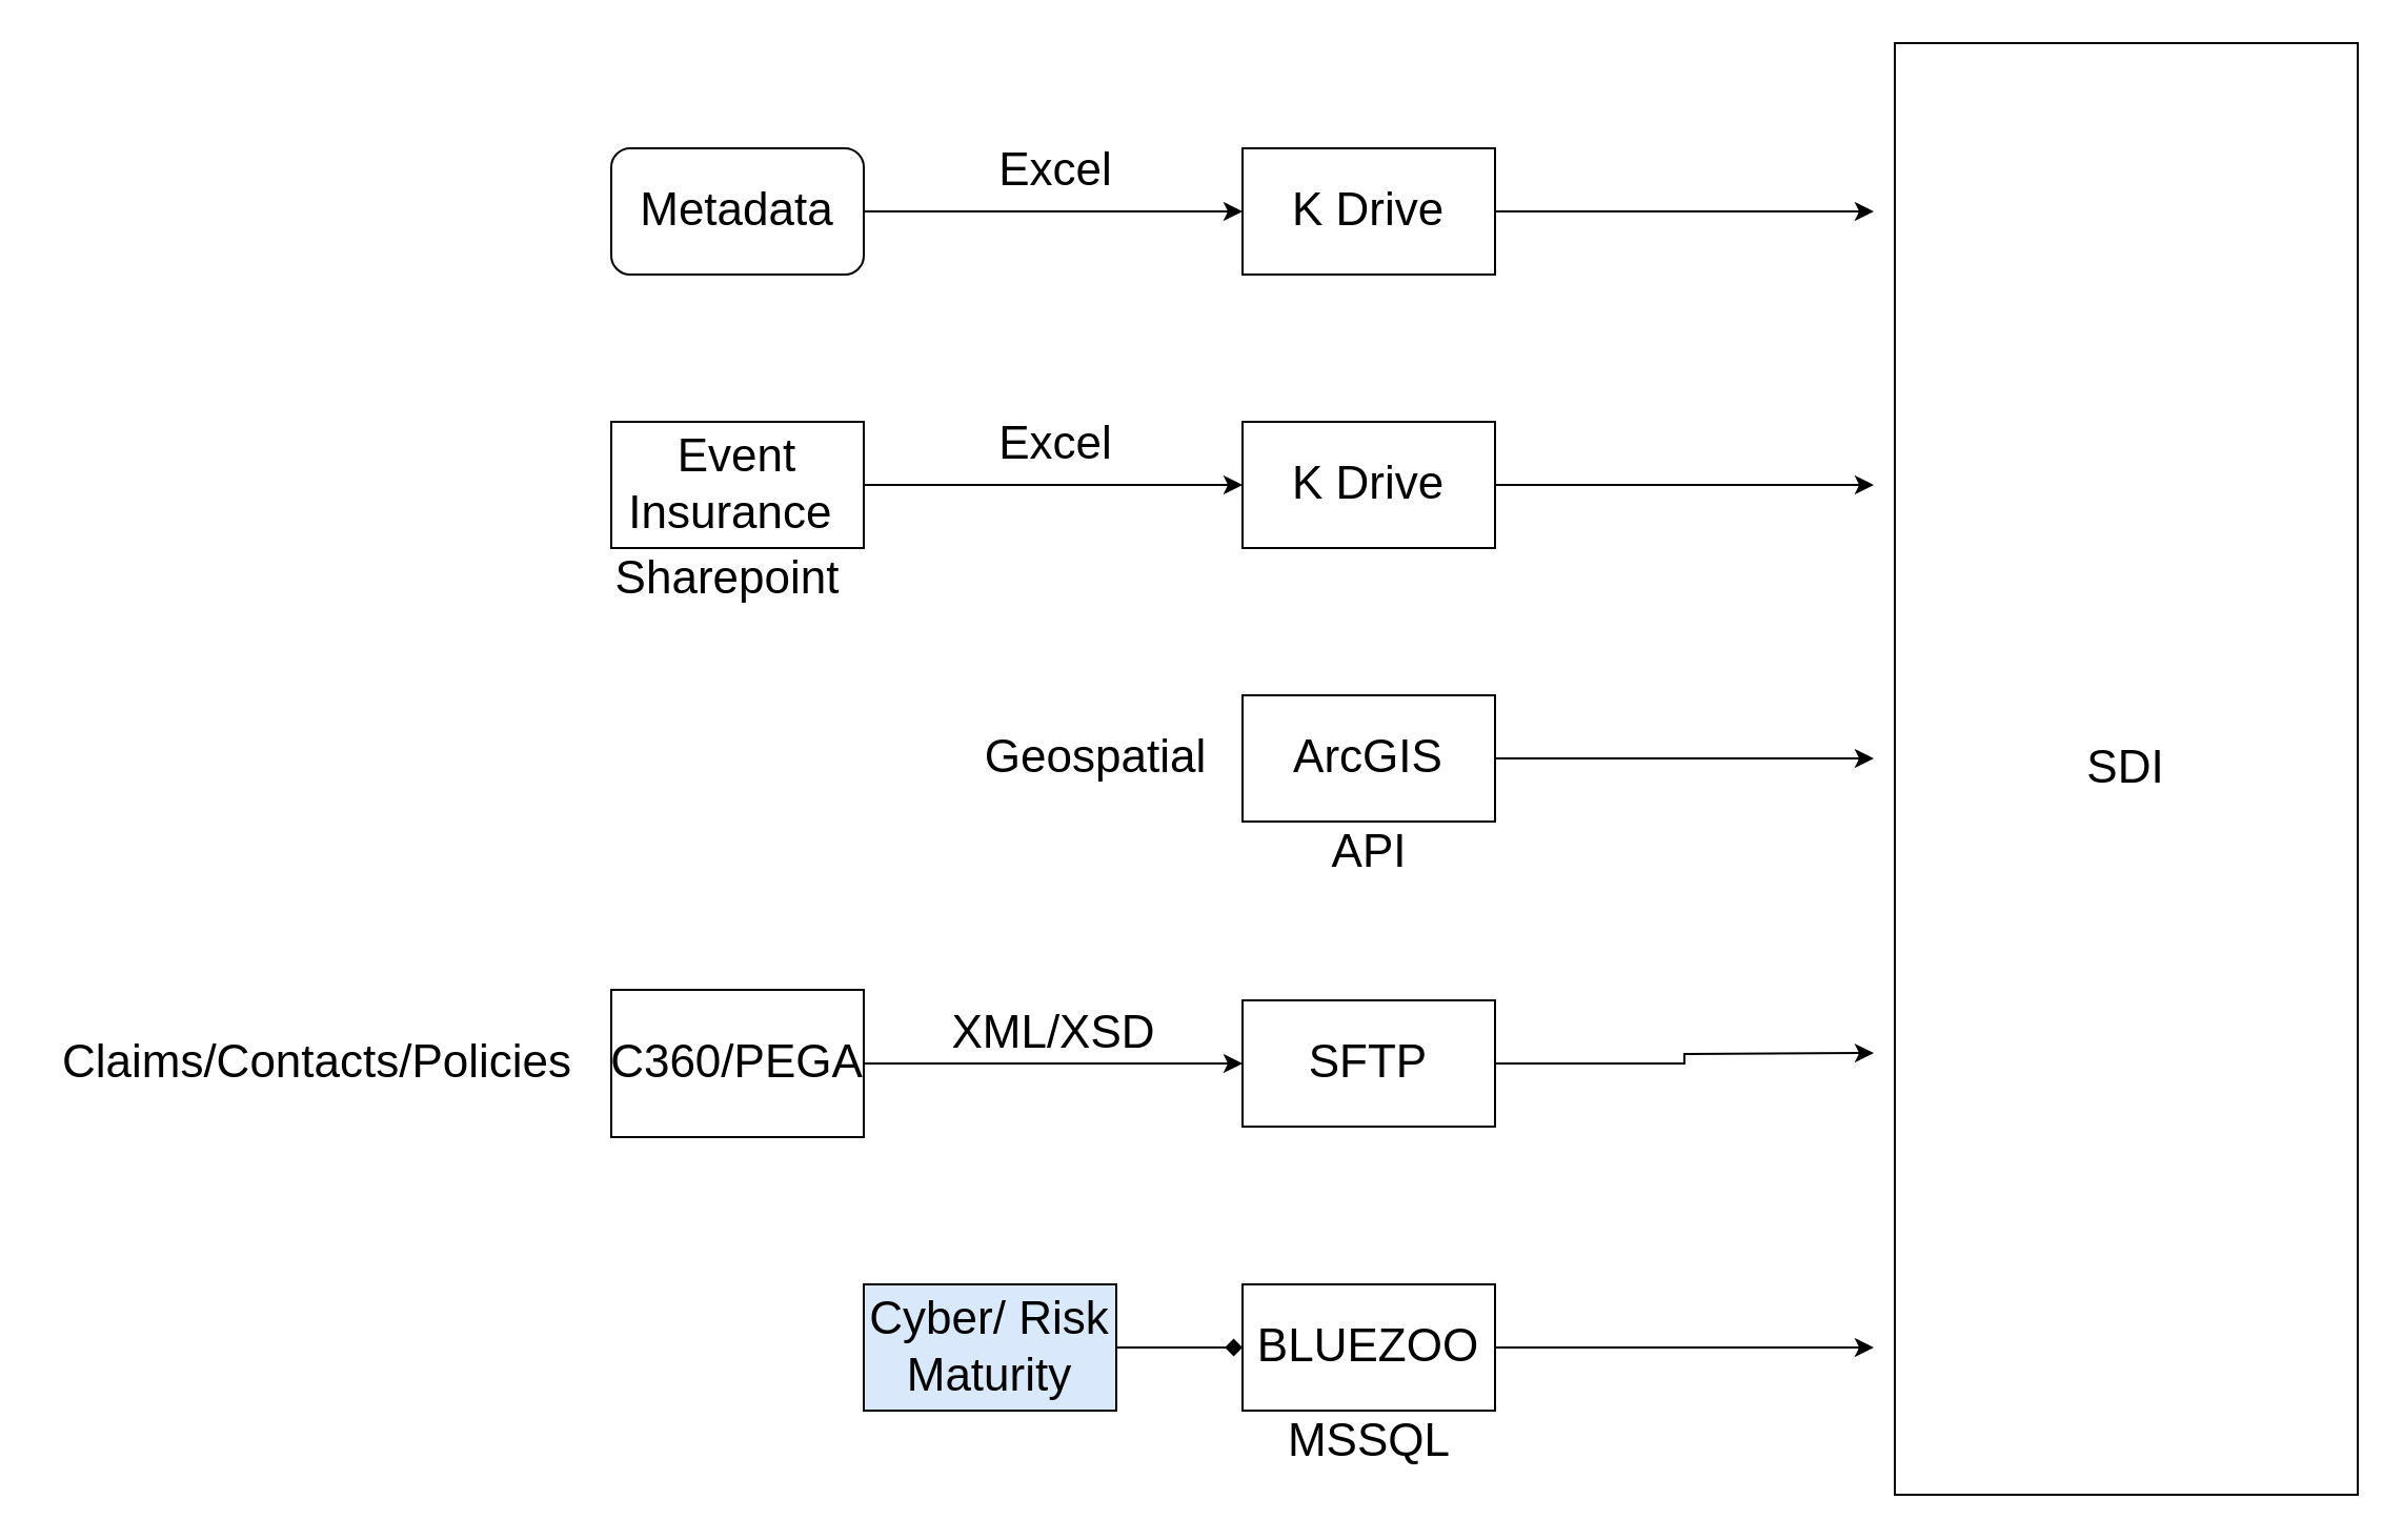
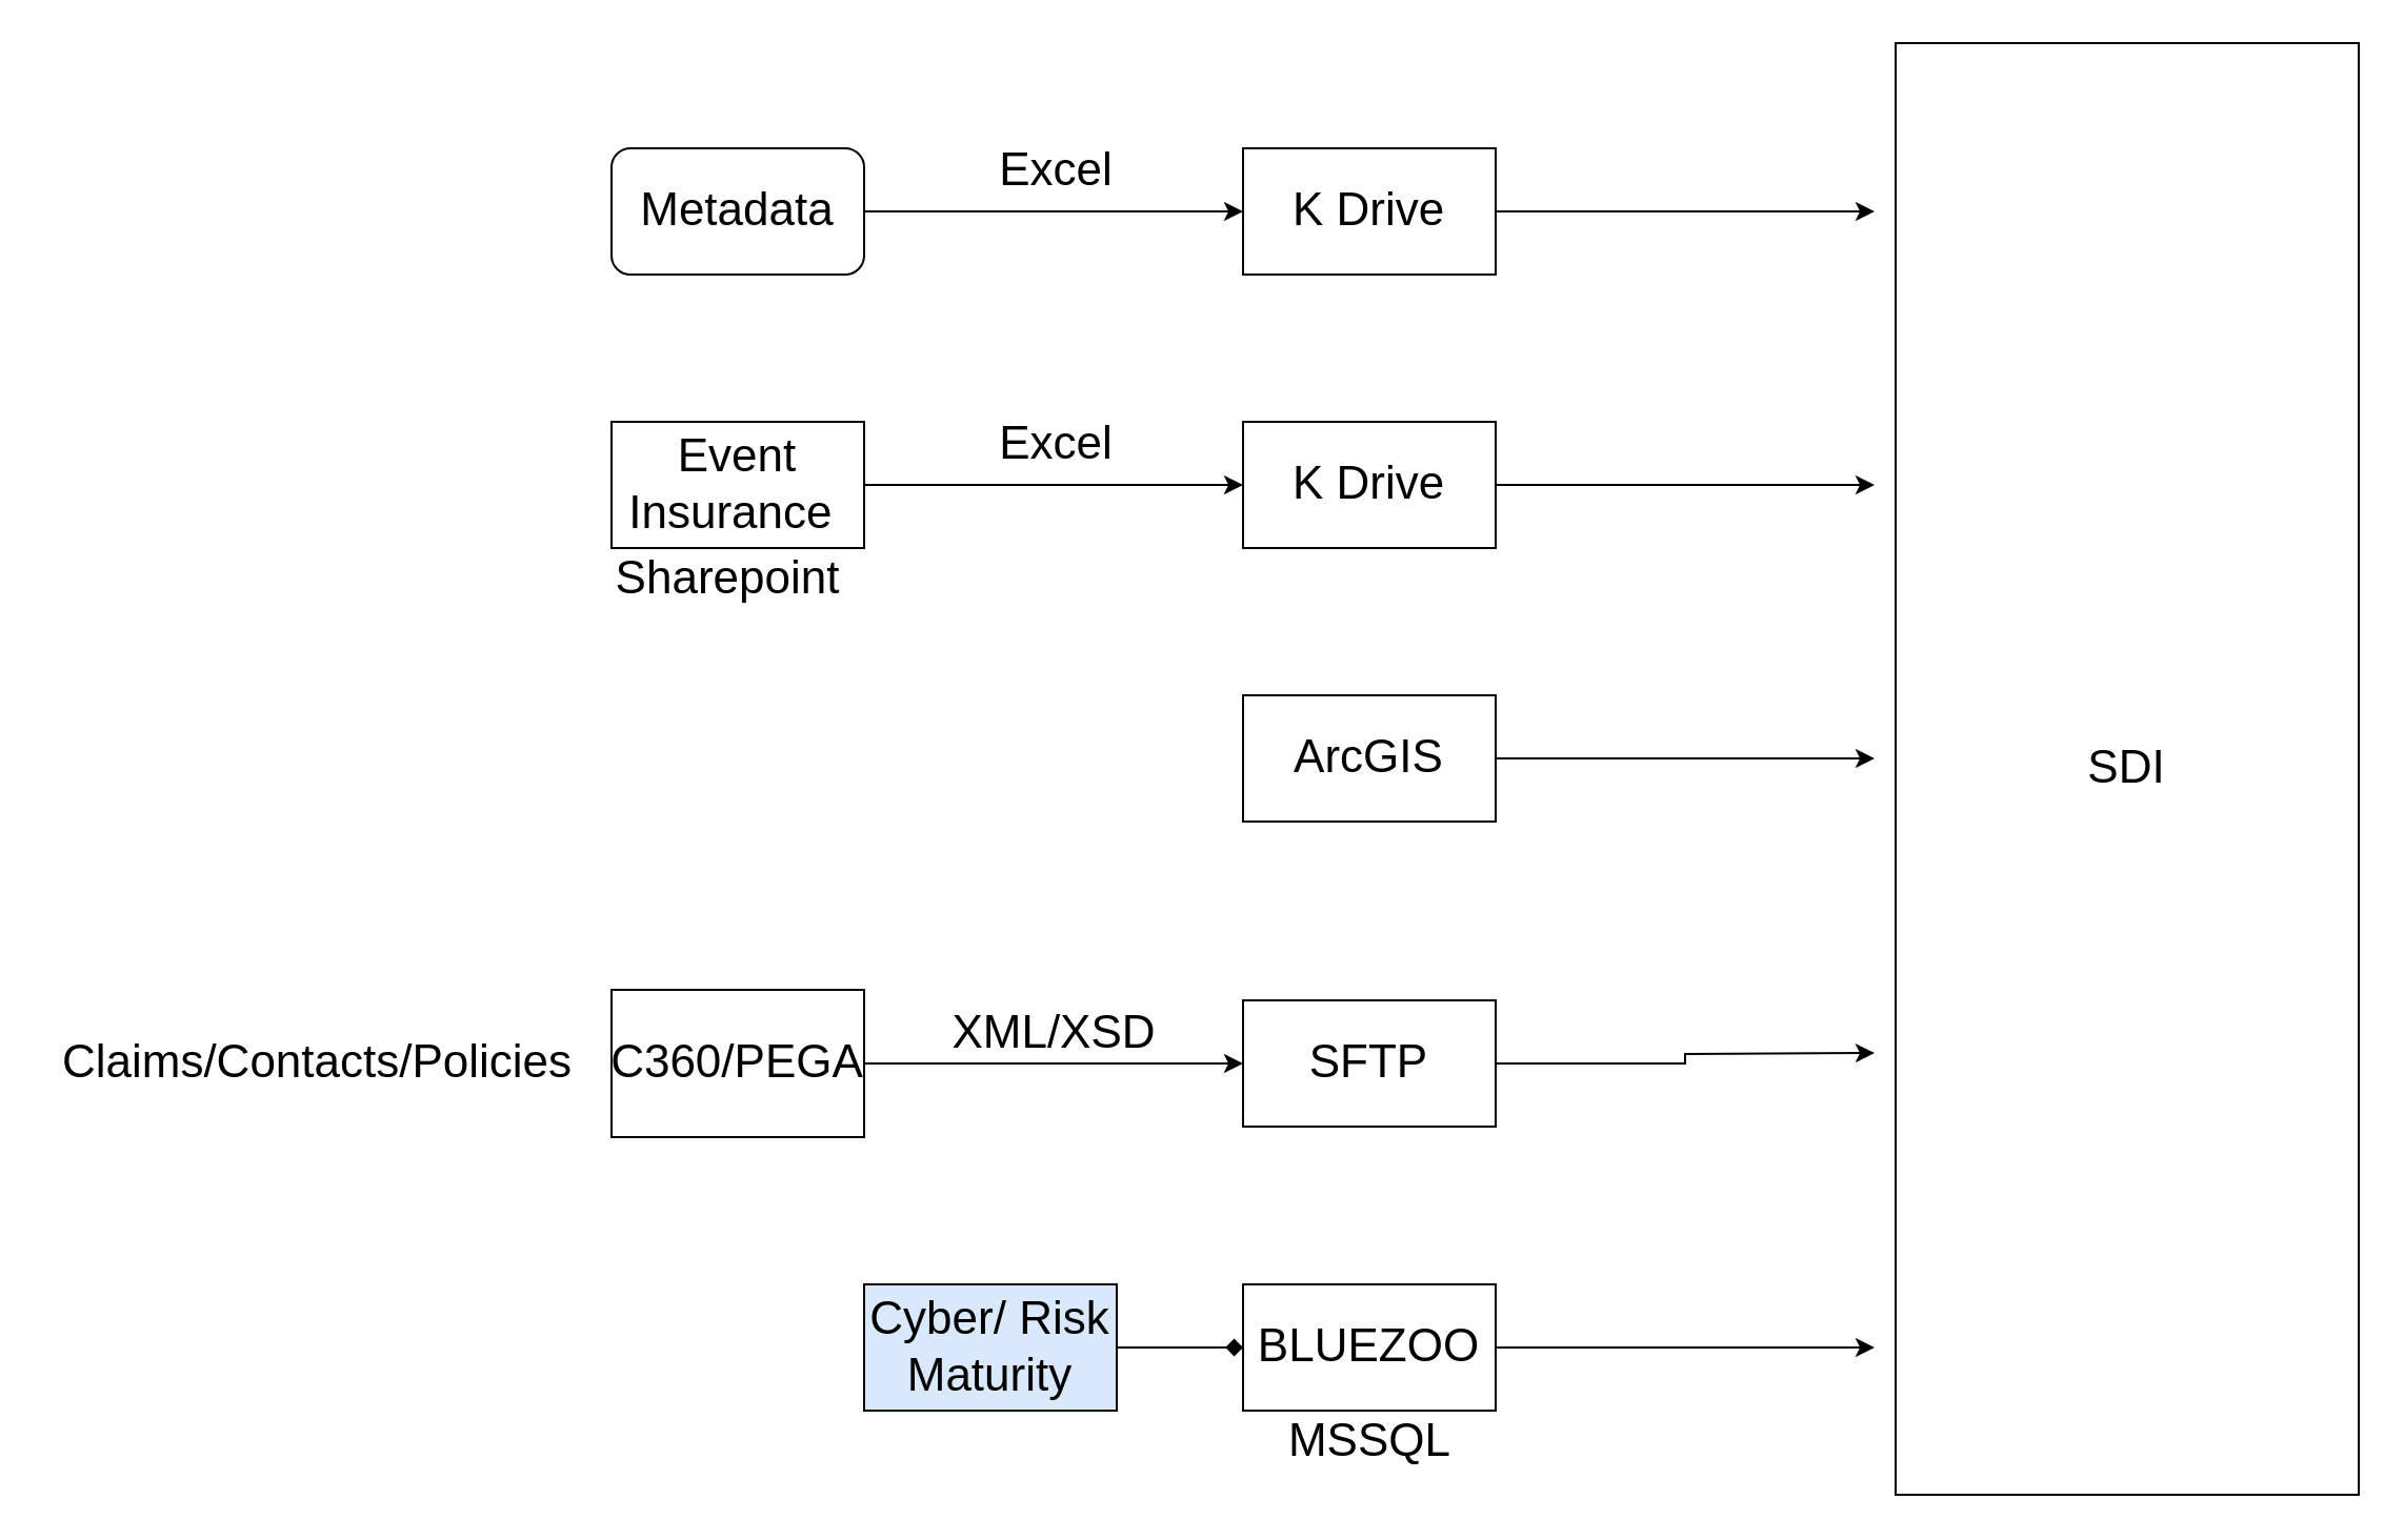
  <mxCell id="0" />
  <mxCell id="1" parent="0" />
  <mxCell id="2" value="SDI" style="rounded=0;whiteSpace=wrap;html=1;fontSize=22;" parent="1" vertex="1"><mxGeometry x="900" y="20" width="220" height="690" as="geometry" /></mxCell>
  <mxCell id="3" style="edgeStyle=orthogonalEdgeStyle;rounded=0;orthogonalLoop=1;jettySize=auto;html=1;exitX=1;exitY=0.5;exitDx=0;exitDy=0;fontSize=22;" parent="1" source="5" edge="1"><mxGeometry relative="1" as="geometry"><mxPoint x="590" y="505" as="targetPoint" /></mxGeometry></mxCell>
  <mxCell id="4" value="XML/XSD" style="edgeLabel;html=1;align=center;verticalAlign=middle;resizable=0;points=[];fontSize=22;" parent="3" vertex="1" connectable="0"><mxGeometry x="0.133" y="9" relative="1" as="geometry"><mxPoint x="-12" y="-6" as="offset" /></mxGeometry></mxCell>
  <mxCell id="5" value="C360/PEGA" style="rounded=0;whiteSpace=wrap;html=1;fontSize=22;" parent="1" vertex="1"><mxGeometry x="290" y="470" width="120" height="70" as="geometry" /></mxCell>
  <mxCell id="6" style="edgeStyle=orthogonalEdgeStyle;rounded=0;orthogonalLoop=1;jettySize=auto;html=1;fontSize=22;" parent="1" source="7" edge="1"><mxGeometry relative="1" as="geometry"><mxPoint x="890" y="500" as="targetPoint" /></mxGeometry></mxCell>
  <mxCell id="7" value="SFTP" style="rounded=0;whiteSpace=wrap;html=1;fontSize=22;" parent="1" vertex="1"><mxGeometry x="590" y="475" width="120" height="60" as="geometry" /></mxCell>
  <mxCell id="8" style="edgeStyle=orthogonalEdgeStyle;rounded=0;orthogonalLoop=1;jettySize=auto;html=1;entryX=0;entryY=0.5;entryDx=0;entryDy=0;fontSize=22;endArrow=diamond;" parent="1" source="9" target="10" edge="1"><mxGeometry relative="1" as="geometry" /></mxCell>
  <mxCell id="9" value="Cyber/ Risk Maturity" style="rounded=0;whiteSpace=wrap;html=1;fontSize=22;fillColor=#dae8fc;" parent="1" vertex="1"><mxGeometry x="410" y="610" width="120" height="60" as="geometry" /></mxCell>
  <mxCell id="10" value="BLUEZOO" style="rounded=0;whiteSpace=wrap;html=1;fontSize=22;" parent="1" vertex="1"><mxGeometry x="590" y="610" width="120" height="60" as="geometry" /></mxCell>
  <mxCell id="11" style="edgeStyle=orthogonalEdgeStyle;rounded=0;orthogonalLoop=1;jettySize=auto;html=1;fontSize=22;" parent="1" edge="1"><mxGeometry relative="1" as="geometry"><mxPoint x="710" y="640" as="sourcePoint" /><mxPoint x="890" y="640" as="targetPoint" /></mxGeometry></mxCell>
  <mxCell id="12" value="MSSQL" style="text;html=1;align=center;verticalAlign=middle;resizable=0;points=[];autosize=1;strokeColor=none;fillColor=none;fontSize=22;" parent="1" vertex="1"><mxGeometry x="605" y="670" width="90" height="30" as="geometry" /></mxCell>
  <mxCell id="13" style="edgeStyle=orthogonalEdgeStyle;rounded=0;orthogonalLoop=1;jettySize=auto;html=1;exitX=1;exitY=0.5;exitDx=0;exitDy=0;fontSize=22;" parent="1" source="14" edge="1"><mxGeometry relative="1" as="geometry"><mxPoint x="890" y="360" as="targetPoint" /></mxGeometry></mxCell>
  <mxCell id="14" value="&lt;span style=&quot;font-size: 22px&quot;&gt;ArcGIS&lt;/span&gt;" style="rounded=0;whiteSpace=wrap;html=1;" parent="1" vertex="1"><mxGeometry x="590" y="330" width="120" height="60" as="geometry" /></mxCell>
- <mxCell id="15" value="API" style="text;html=1;align=center;verticalAlign=middle;resizable=0;points=[];autosize=1;strokeColor=none;fillColor=none;fontSize=22;" parent="1" vertex="1"><mxGeometry x="625" y="390" width="50" height="30" as="geometry" /></mxCell>
  <mxCell id="16" style="edgeStyle=orthogonalEdgeStyle;rounded=0;orthogonalLoop=1;jettySize=auto;html=1;entryX=0;entryY=0.5;entryDx=0;entryDy=0;fontSize=22;" parent="1" source="18" target="21" edge="1"><mxGeometry relative="1" as="geometry" /></mxCell>
  <mxCell id="17" value="Excel" style="edgeLabel;html=1;align=center;verticalAlign=middle;resizable=0;points=[];fontSize=22;" parent="16" vertex="1" connectable="0"><mxGeometry x="0.156" y="2" relative="1" as="geometry"><mxPoint x="-14" y="-18" as="offset" /></mxGeometry></mxCell>
  <mxCell id="18" value="Event Insurance&amp;nbsp;" style="rounded=0;whiteSpace=wrap;html=1;fontSize=22;" parent="1" vertex="1"><mxGeometry x="290" y="200" width="120" height="60" as="geometry" /></mxCell>
  <mxCell id="19" value="Sharepoint" style="text;html=1;align=center;verticalAlign=middle;resizable=0;points=[];autosize=1;strokeColor=none;fillColor=none;fontSize=22;" parent="1" vertex="1"><mxGeometry x="285" y="260" width="120" height="30" as="geometry" /></mxCell>
  <mxCell id="20" style="edgeStyle=orthogonalEdgeStyle;rounded=0;orthogonalLoop=1;jettySize=auto;html=1;fontSize=22;" parent="1" source="21" edge="1"><mxGeometry relative="1" as="geometry"><mxPoint x="890" y="230" as="targetPoint" /></mxGeometry></mxCell>
  <mxCell id="21" value="K Drive" style="rounded=0;whiteSpace=wrap;html=1;fontSize=22;" parent="1" vertex="1"><mxGeometry x="590" y="200" width="120" height="60" as="geometry" /></mxCell>
  <mxCell id="22" value="Claims/Contacts/Policies" style="text;html=1;align=center;verticalAlign=middle;resizable=0;points=[];autosize=1;strokeColor=none;fillColor=none;fontSize=22;" parent="1" vertex="1"><mxGeometry x="20" y="490" width="260" height="30" as="geometry" /></mxCell>
- <mxCell id="23" value="Geospatial" style="text;html=1;align=center;verticalAlign=middle;resizable=0;points=[];autosize=1;strokeColor=none;fillColor=none;fontSize=22;" parent="1" vertex="1"><mxGeometry x="460" y="345" width="120" height="30" as="geometry" /></mxCell>
  <mxCell id="24" style="edgeStyle=orthogonalEdgeStyle;rounded=0;orthogonalLoop=1;jettySize=auto;html=1;entryX=0;entryY=0.5;entryDx=0;entryDy=0;fontSize=22;" edge="1" parent="1" source="26" target="28"><mxGeometry relative="1" as="geometry" /></mxCell>
  <mxCell id="25" value="Excel" style="edgeLabel;html=1;align=center;verticalAlign=middle;resizable=0;points=[];fontSize=22;" vertex="1" connectable="0" parent="24"><mxGeometry x="0.156" y="2" relative="1" as="geometry"><mxPoint x="-14" y="-18" as="offset" /></mxGeometry></mxCell>
  <mxCell id="26" value="Metadata" style="whiteSpace=wrap;html=1;fontSize=22;rounded=1;" vertex="1" parent="1"><mxGeometry x="290" y="70" width="120" height="60" as="geometry" /></mxCell>
  <mxCell id="27" style="edgeStyle=orthogonalEdgeStyle;rounded=0;orthogonalLoop=1;jettySize=auto;html=1;fontSize=22;" edge="1" parent="1" source="28"><mxGeometry relative="1" as="geometry"><mxPoint x="890" y="100" as="targetPoint" /></mxGeometry></mxCell>
  <mxCell id="28" value="K Drive" style="rounded=0;whiteSpace=wrap;html=1;fontSize=22;" vertex="1" parent="1"><mxGeometry x="590" y="70" width="120" height="60" as="geometry" /></mxCell>
